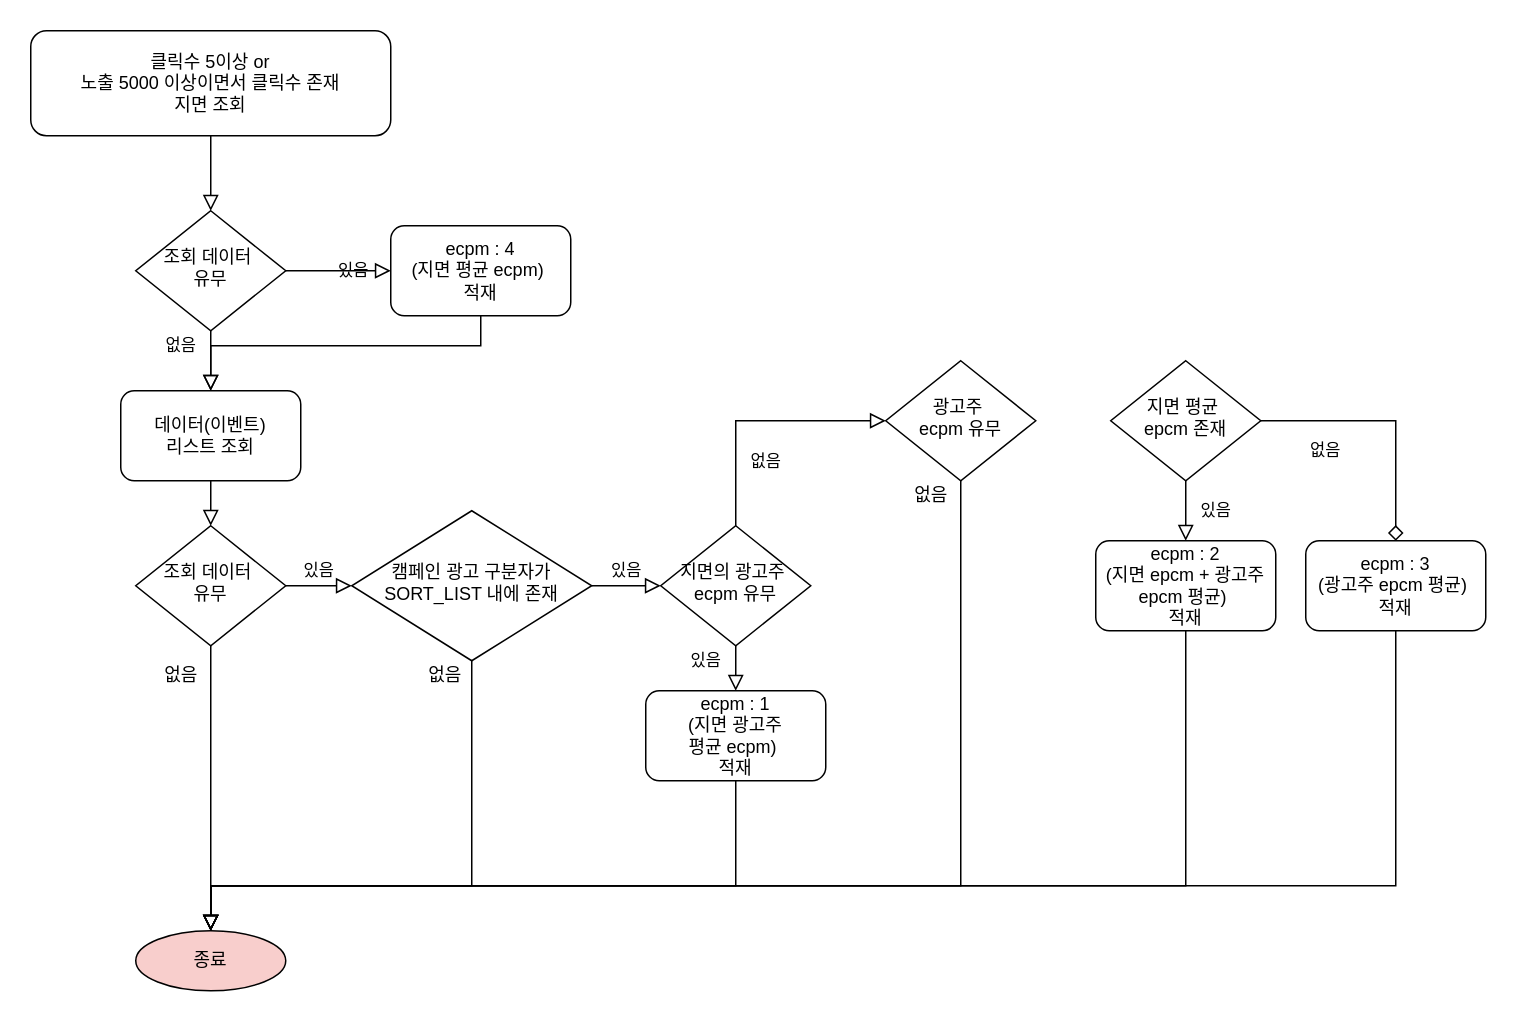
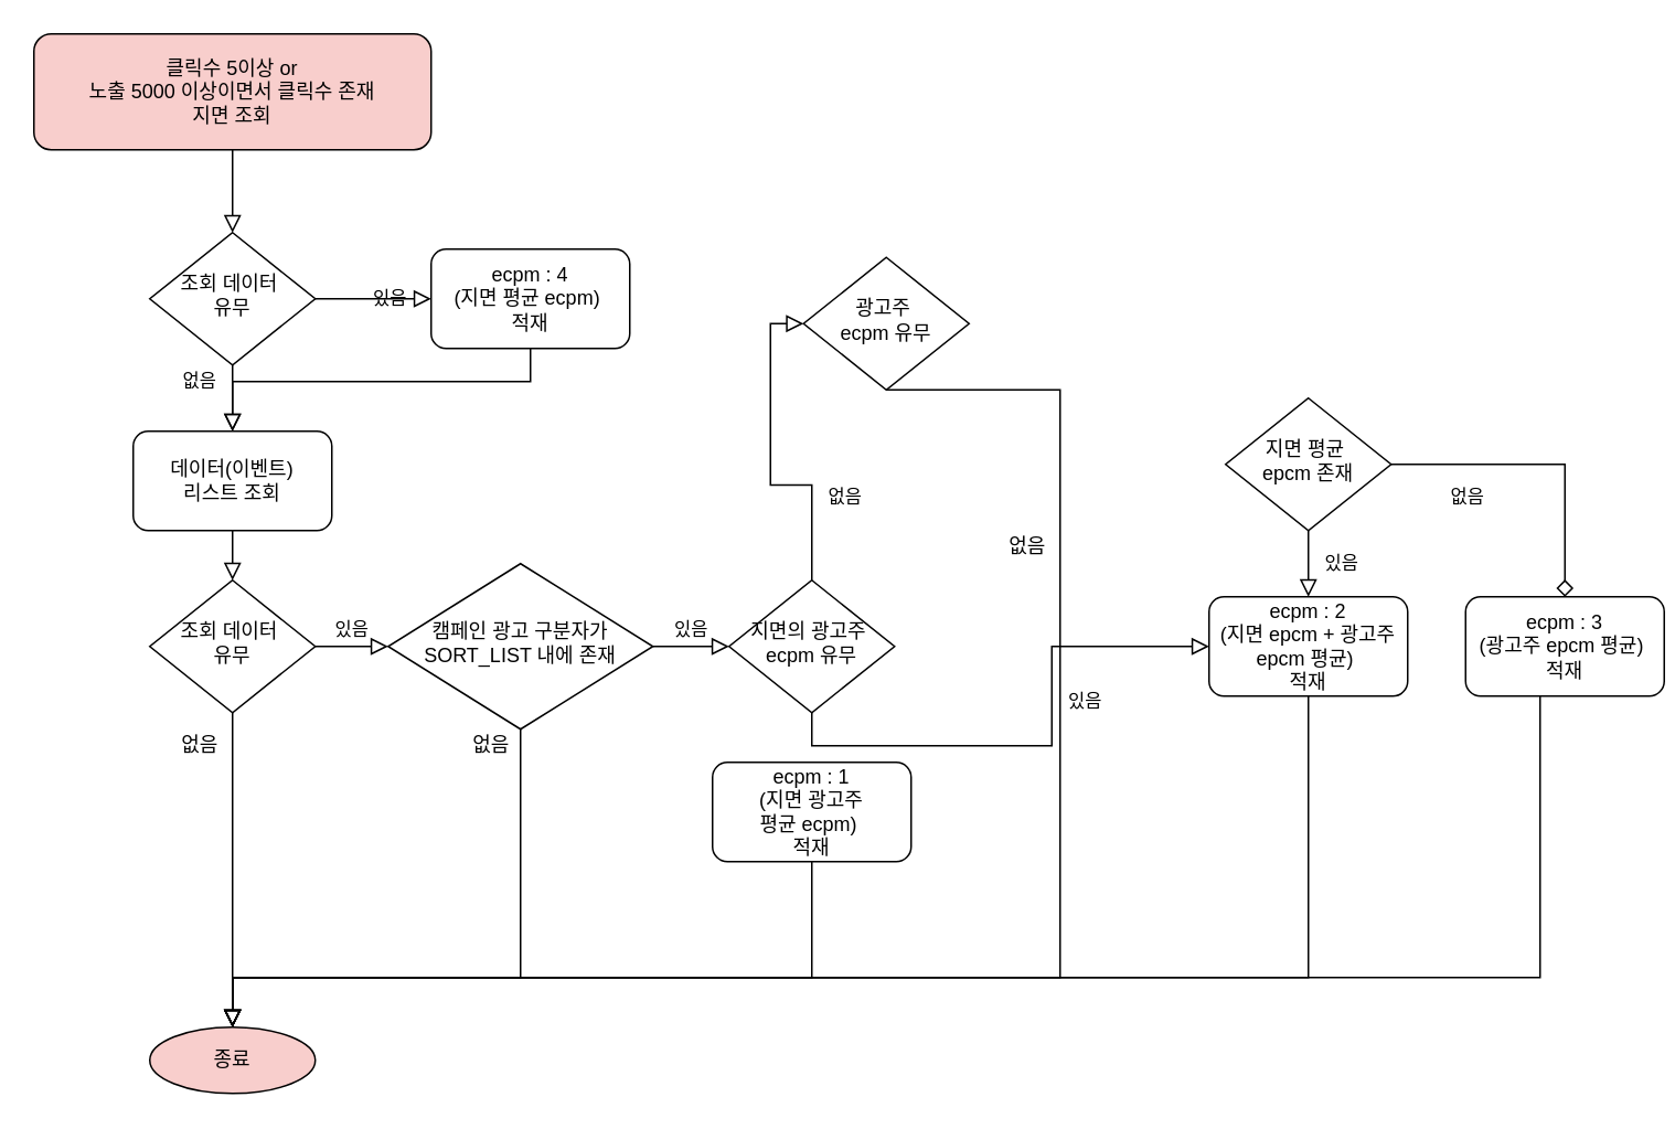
  <mxCell id="0" />
  <mxCell id="1" parent="0" />
  <mxCell id="2" value="" style="rounded=0;html=1;jettySize=auto;orthogonalLoop=1;fontSize=11;endArrow=block;endFill=0;endSize=8;strokeWidth=1;shadow=0;labelBackgroundColor=none;edgeStyle=orthogonalEdgeStyle;" parent="1" source="3" target="5" edge="1"><mxGeometry relative="1" as="geometry" /></mxCell>
- <mxCell id="3" value="클릭수 5이상 or&lt;br&gt;노출 5000 이상이면서 클릭수 존재&lt;br&gt;지면 조회" style="rounded=1;whiteSpace=wrap;html=1;fontSize=12;glass=0;strokeWidth=1;shadow=0;" parent="1" vertex="1"><mxGeometry x="20" y="20" width="240" height="70" as="geometry" /></mxCell>
+ <mxCell id="3" value="클릭수 5이상 or&lt;br&gt;노출 5000 이상이면서 클릭수 존재&lt;br&gt;지면 조회" style="rounded=1;whiteSpace=wrap;html=1;fontSize=12;glass=0;strokeWidth=1;shadow=0;fillColor=#f8cecc;" parent="1" vertex="1"><mxGeometry x="20" y="20" width="240" height="70" as="geometry" /></mxCell>
  <mxCell id="4" value="없음" style="rounded=0;html=1;jettySize=auto;orthogonalLoop=1;fontSize=11;endArrow=block;endFill=0;endSize=8;strokeWidth=1;shadow=0;labelBackgroundColor=none;edgeStyle=orthogonalEdgeStyle;" parent="1" source="5" edge="1"><mxGeometry x="-0.5" y="-20" relative="1" as="geometry"><mxPoint as="offset" /><mxPoint x="140" y="260" as="targetPoint" /></mxGeometry></mxCell>
  <mxCell id="5" value="조회 데이터&amp;nbsp;&lt;br&gt;유무" style="rhombus;whiteSpace=wrap;html=1;shadow=0;fontFamily=Helvetica;fontSize=12;align=center;strokeWidth=1;spacing=6;spacingTop=-4;" parent="1" vertex="1"><mxGeometry x="90" y="140" width="100" height="80" as="geometry" /></mxCell>
  <mxCell id="6" value="데이터(이벤트)&lt;br&gt;리스트 조회" style="rounded=1;whiteSpace=wrap;html=1;fontSize=12;glass=0;strokeWidth=1;shadow=0;" parent="1" vertex="1"><mxGeometry x="80" y="260" width="120" height="60" as="geometry" /></mxCell>
  <mxCell id="7" value="ecpm : 4&lt;br&gt;(지면 평균 ecpm)&amp;nbsp;&lt;br&gt;적재" style="rounded=1;whiteSpace=wrap;html=1;fontSize=12;glass=0;strokeWidth=1;shadow=0;" vertex="1" parent="1"><mxGeometry x="260" y="150" width="120" height="60" as="geometry" /></mxCell>
  <mxCell id="8" value="있음" style="edgeStyle=orthogonalEdgeStyle;rounded=0;html=1;jettySize=auto;orthogonalLoop=1;fontSize=11;endArrow=block;endFill=0;endSize=8;strokeWidth=1;shadow=0;labelBackgroundColor=none;exitX=1;exitY=0.5;exitDx=0;exitDy=0;" edge="1" parent="1" source="5"><mxGeometry y="10" relative="1" as="geometry"><mxPoint as="offset" /><mxPoint x="210" y="300" as="sourcePoint" /><mxPoint x="260" y="180" as="targetPoint" /></mxGeometry></mxCell>
  <mxCell id="9" value="" style="rounded=0;html=1;jettySize=auto;orthogonalLoop=1;fontSize=11;endArrow=block;endFill=0;endSize=8;strokeWidth=1;shadow=0;labelBackgroundColor=none;edgeStyle=orthogonalEdgeStyle;exitX=0.5;exitY=1;exitDx=0;exitDy=0;entryX=0.5;entryY=0;entryDx=0;entryDy=0;" edge="1" parent="1" source="7" target="6"><mxGeometry relative="1" as="geometry"><mxPoint x="150" y="330" as="sourcePoint" /><mxPoint x="140" y="370" as="targetPoint" /><Array as="points"><mxPoint x="320" y="230" /><mxPoint x="140" y="230" /></Array></mxGeometry></mxCell>
  <mxCell id="10" value="조회 데이터&amp;nbsp;&lt;br&gt;유무" style="rhombus;whiteSpace=wrap;html=1;shadow=0;fontFamily=Helvetica;fontSize=12;align=center;strokeWidth=1;spacing=6;spacingTop=-4;" vertex="1" parent="1"><mxGeometry x="90" y="350" width="100" height="80" as="geometry" /></mxCell>
  <mxCell id="11" value="" style="rounded=0;html=1;jettySize=auto;orthogonalLoop=1;fontSize=11;endArrow=block;endFill=0;endSize=8;strokeWidth=1;shadow=0;labelBackgroundColor=none;edgeStyle=orthogonalEdgeStyle;entryX=0.5;entryY=0;entryDx=0;entryDy=0;" edge="1" parent="1" source="6" target="10"><mxGeometry relative="1" as="geometry"><mxPoint x="140" y="320" as="sourcePoint" /><mxPoint x="140" y="515" as="targetPoint" /></mxGeometry></mxCell>
  <mxCell id="12" value="있음" style="edgeStyle=orthogonalEdgeStyle;rounded=0;html=1;jettySize=auto;orthogonalLoop=1;fontSize=11;endArrow=block;endFill=0;endSize=8;strokeWidth=1;shadow=0;labelBackgroundColor=none;exitX=1;exitY=0.5;exitDx=0;exitDy=0;" edge="1" parent="1" source="10" target="15"><mxGeometry y="10" relative="1" as="geometry"><mxPoint as="offset" /><mxPoint x="200" y="190" as="sourcePoint" /><mxPoint x="250" y="390" as="targetPoint" /></mxGeometry></mxCell>
  <mxCell id="13" value="종료" style="ellipse;whiteSpace=wrap;html=1;fillColor=#f8cecc;" vertex="1" parent="1"><mxGeometry x="90" y="620" width="100" height="40" as="geometry" /></mxCell>
  <mxCell id="14" value="" style="rounded=0;html=1;jettySize=auto;orthogonalLoop=1;fontSize=11;endArrow=block;endFill=0;endSize=8;strokeWidth=1;shadow=0;labelBackgroundColor=none;edgeStyle=orthogonalEdgeStyle;exitX=0.5;exitY=1;exitDx=0;exitDy=0;entryX=0.5;entryY=0;entryDx=0;entryDy=0;" edge="1" parent="1" source="10" target="13"><mxGeometry relative="1" as="geometry"><mxPoint x="150" y="100" as="sourcePoint" /><mxPoint x="150" y="150" as="targetPoint" /></mxGeometry></mxCell>
  <mxCell id="15" value="캠페인 광고 구분자가 SORT_LIST 내에 존재" style="rhombus;whiteSpace=wrap;html=1;shadow=0;fontFamily=Helvetica;fontSize=12;align=center;strokeWidth=1;spacing=6;spacingTop=-4;" vertex="1" parent="1"><mxGeometry x="234" y="340" width="160" height="100" as="geometry" /></mxCell>
  <mxCell id="16" value="" style="rounded=0;html=1;jettySize=auto;orthogonalLoop=1;fontSize=11;endArrow=block;endFill=0;endSize=8;strokeWidth=1;shadow=0;labelBackgroundColor=none;edgeStyle=orthogonalEdgeStyle;exitX=0.5;exitY=1;exitDx=0;exitDy=0;" edge="1" parent="1" source="15" target="13"><mxGeometry relative="1" as="geometry"><mxPoint x="330" y="220" as="sourcePoint" /><mxPoint x="150" y="270" as="targetPoint" /><Array as="points"><mxPoint x="314" y="590" /><mxPoint x="140" y="590" /></Array></mxGeometry></mxCell>
  <mxCell id="17" value="없음" style="text;html=1;align=center;verticalAlign=middle;resizable=0;points=[];autosize=1;strokeColor=none;" vertex="1" parent="1"><mxGeometry x="100" y="440" width="40" height="20" as="geometry" /></mxCell>
  <mxCell id="18" value="없음" style="text;html=1;align=center;verticalAlign=middle;resizable=0;points=[];autosize=1;strokeColor=none;" vertex="1" parent="1"><mxGeometry x="276" y="440" width="40" height="20" as="geometry" /></mxCell>
  <mxCell id="19" value="지면의 광고주&amp;nbsp;&lt;br&gt;ecpm 유무" style="rhombus;whiteSpace=wrap;html=1;shadow=0;fontFamily=Helvetica;fontSize=12;align=center;strokeWidth=1;spacing=6;spacingTop=-4;" vertex="1" parent="1"><mxGeometry x="440" y="350" width="100" height="80" as="geometry" /></mxCell>
  <mxCell id="20" value="있음" style="edgeStyle=orthogonalEdgeStyle;rounded=0;html=1;jettySize=auto;orthogonalLoop=1;fontSize=11;endArrow=block;endFill=0;endSize=8;strokeWidth=1;shadow=0;labelBackgroundColor=none;entryX=0;entryY=0.5;entryDx=0;entryDy=0;" edge="1" parent="1" source="15" target="19"><mxGeometry y="10" relative="1" as="geometry"><mxPoint as="offset" /><mxPoint x="333" y="190" as="sourcePoint" /><mxPoint x="403" y="190" as="targetPoint" /></mxGeometry></mxCell>
  <mxCell id="21" value="ecpm : 1&lt;br&gt;(지면 광고주 &lt;br&gt;평균 ecpm)&amp;nbsp;&lt;br&gt;적재" style="rounded=1;whiteSpace=wrap;html=1;fontSize=12;glass=0;strokeWidth=1;shadow=0;" vertex="1" parent="1"><mxGeometry x="430" y="460" width="120" height="60" as="geometry" /></mxCell>
- <mxCell id="22" value="있음" style="edgeStyle=orthogonalEdgeStyle;rounded=0;html=1;jettySize=auto;orthogonalLoop=1;fontSize=11;endArrow=block;endFill=0;endSize=8;strokeWidth=1;shadow=0;labelBackgroundColor=none;exitX=0.5;exitY=1;exitDx=0;exitDy=0;" edge="1" parent="1" source="19" target="21"><mxGeometry x="0.2" y="-20" relative="1" as="geometry"><mxPoint as="offset" /><mxPoint x="200" y="190" as="sourcePoint" /><mxPoint x="270" y="190" as="targetPoint" /></mxGeometry></mxCell>
- <mxCell id="23" value="광고주&amp;nbsp;&lt;br&gt;ecpm 유무" style="rhombus;whiteSpace=wrap;html=1;shadow=0;fontFamily=Helvetica;fontSize=12;align=center;strokeWidth=1;spacing=6;spacingTop=-4;" vertex="1" parent="1"><mxGeometry x="590" y="240" width="100" height="80" as="geometry" /></mxCell>
+ <mxCell id="22" value="있음" style="edgeStyle=orthogonalEdgeStyle;rounded=0;html=1;jettySize=auto;orthogonalLoop=1;fontSize=11;endArrow=block;endFill=0;endSize=8;strokeWidth=1;shadow=0;labelBackgroundColor=none;exitX=0.5;exitY=1;exitDx=0;exitDy=0;" edge="1" parent="1" source="19" target="25"><mxGeometry x="0.2" y="-20" relative="1" as="geometry"><mxPoint as="offset" /><mxPoint x="200" y="190" as="sourcePoint" /><mxPoint x="270" y="190" as="targetPoint" /></mxGeometry></mxCell>
+ <mxCell id="23" value="광고주&amp;nbsp;&lt;br&gt;ecpm 유무" style="rhombus;whiteSpace=wrap;html=1;shadow=0;fontFamily=Helvetica;fontSize=12;align=center;strokeWidth=1;spacing=6;spacingTop=-4;" vertex="1" parent="1"><mxGeometry x="485" y="155" width="100" height="80" as="geometry" /></mxCell>
  <mxCell id="24" value="지면 평균&amp;nbsp;&lt;br&gt;epcm 존재" style="rhombus;whiteSpace=wrap;html=1;shadow=0;fontFamily=Helvetica;fontSize=12;align=center;strokeWidth=1;spacing=6;spacingTop=-4;" vertex="1" parent="1"><mxGeometry x="740" y="240" width="100" height="80" as="geometry" /></mxCell>
  <mxCell id="25" value="ecpm : 2&lt;br&gt;(지면 epcm + 광고주 epcm 평균)&amp;nbsp;&lt;br&gt;적재" style="rounded=1;whiteSpace=wrap;html=1;fontSize=12;glass=0;strokeWidth=1;shadow=0;" vertex="1" parent="1"><mxGeometry x="730" y="360" width="120" height="60" as="geometry" /></mxCell>
  <mxCell id="26" value="있음" style="edgeStyle=orthogonalEdgeStyle;rounded=0;html=1;jettySize=auto;orthogonalLoop=1;fontSize=11;endArrow=block;endFill=0;endSize=8;strokeWidth=1;shadow=0;labelBackgroundColor=none;exitX=0.5;exitY=1;exitDx=0;exitDy=0;" edge="1" parent="1" source="24" target="25"><mxGeometry y="20" relative="1" as="geometry"><mxPoint as="offset" /><mxPoint x="710" y="180" as="sourcePoint" /><mxPoint x="750" y="180" as="targetPoint" /></mxGeometry></mxCell>
- <mxCell id="27" value="ecpm : 3&lt;br&gt;(광고주 epcm 평균)&amp;nbsp;&lt;br&gt;적재" style="rounded=1;whiteSpace=wrap;html=1;fontSize=12;glass=0;strokeWidth=1;shadow=0;" vertex="1" parent="1"><mxGeometry x="870" y="360" width="120" height="60" as="geometry" /></mxCell>
+ <mxCell id="27" value="ecpm : 3&lt;br&gt;(광고주 epcm 평균)&amp;nbsp;&lt;br&gt;적재" style="rounded=1;whiteSpace=wrap;html=1;fontSize=12;glass=0;strokeWidth=1;shadow=0;" vertex="1" parent="1"><mxGeometry x="885" y="360" width="120" height="60" as="geometry" /></mxCell>
  <mxCell id="28" value="없음" style="rounded=0;html=1;jettySize=auto;orthogonalLoop=1;fontSize=11;endArrow=block;endFill=0;endSize=8;strokeWidth=1;shadow=0;labelBackgroundColor=none;edgeStyle=orthogonalEdgeStyle;exitX=0.5;exitY=0;exitDx=0;exitDy=0;entryX=0;entryY=0.5;entryDx=0;entryDy=0;" edge="1" parent="1" source="19" target="23"><mxGeometry x="-0.5" y="-20" relative="1" as="geometry"><mxPoint as="offset" /><mxPoint x="150" y="230" as="sourcePoint" /><mxPoint x="150" y="270" as="targetPoint" /></mxGeometry></mxCell>
  <mxCell id="29" value="없음" style="rounded=0;html=1;jettySize=auto;orthogonalLoop=1;fontSize=11;endArrow=diamond;endFill=0;endSize=8;strokeWidth=1;shadow=0;labelBackgroundColor=none;edgeStyle=orthogonalEdgeStyle;exitX=1;exitY=0.5;exitDx=0;exitDy=0;entryX=0.5;entryY=0;entryDx=0;entryDy=0;" edge="1" parent="1" source="24" target="27"><mxGeometry x="-0.5" y="-20" relative="1" as="geometry"><mxPoint as="offset" /><mxPoint x="500" y="220" as="sourcePoint" /><mxPoint x="630" y="340" as="targetPoint" /></mxGeometry></mxCell>
  <mxCell id="30" value="" style="rounded=0;html=1;jettySize=auto;orthogonalLoop=1;fontSize=11;endArrow=block;endFill=0;endSize=8;strokeWidth=1;shadow=0;labelBackgroundColor=none;edgeStyle=orthogonalEdgeStyle;exitX=0.5;exitY=1;exitDx=0;exitDy=0;" edge="1" parent="1" source="23" target="13"><mxGeometry relative="1" as="geometry"><mxPoint x="324" y="450" as="sourcePoint" /><mxPoint x="150" y="565" as="targetPoint" /><Array as="points"><mxPoint x="640" y="590" /><mxPoint x="140" y="590" /></Array></mxGeometry></mxCell>
  <mxCell id="31" value="없음" style="text;html=1;align=center;verticalAlign=middle;resizable=0;points=[];autosize=1;strokeColor=none;" vertex="1" parent="1"><mxGeometry x="600" y="320" width="40" height="20" as="geometry" /></mxCell>
  <mxCell id="32" value="" style="rounded=0;html=1;jettySize=auto;orthogonalLoop=1;fontSize=11;endArrow=block;endFill=0;endSize=8;strokeWidth=1;shadow=0;labelBackgroundColor=none;edgeStyle=orthogonalEdgeStyle;exitX=0.5;exitY=1;exitDx=0;exitDy=0;" edge="1" parent="1" source="21" target="13"><mxGeometry relative="1" as="geometry"><mxPoint x="650" y="330" as="sourcePoint" /><mxPoint x="150" y="630" as="targetPoint" /><Array as="points"><mxPoint x="490" y="590" /><mxPoint x="140" y="590" /></Array></mxGeometry></mxCell>
  <mxCell id="33" value="" style="rounded=0;html=1;jettySize=auto;orthogonalLoop=1;fontSize=11;endArrow=block;endFill=0;endSize=8;strokeWidth=1;shadow=0;labelBackgroundColor=none;edgeStyle=orthogonalEdgeStyle;exitX=0.5;exitY=1;exitDx=0;exitDy=0;" edge="1" parent="1" source="25" target="13"><mxGeometry relative="1" as="geometry"><mxPoint x="650" y="330" as="sourcePoint" /><mxPoint x="150" y="630" as="targetPoint" /><Array as="points"><mxPoint x="790" y="590" /><mxPoint x="140" y="590" /></Array></mxGeometry></mxCell>
  <mxCell id="34" value="" style="rounded=0;html=1;jettySize=auto;orthogonalLoop=1;fontSize=11;endArrow=block;endFill=0;endSize=8;strokeWidth=1;shadow=0;labelBackgroundColor=none;edgeStyle=orthogonalEdgeStyle;" edge="1" parent="1" source="27" target="13"><mxGeometry relative="1" as="geometry"><mxPoint x="800" y="430" as="sourcePoint" /><mxPoint x="160" y="640" as="targetPoint" /><Array as="points"><mxPoint x="930" y="590" /><mxPoint x="140" y="590" /></Array></mxGeometry></mxCell>
